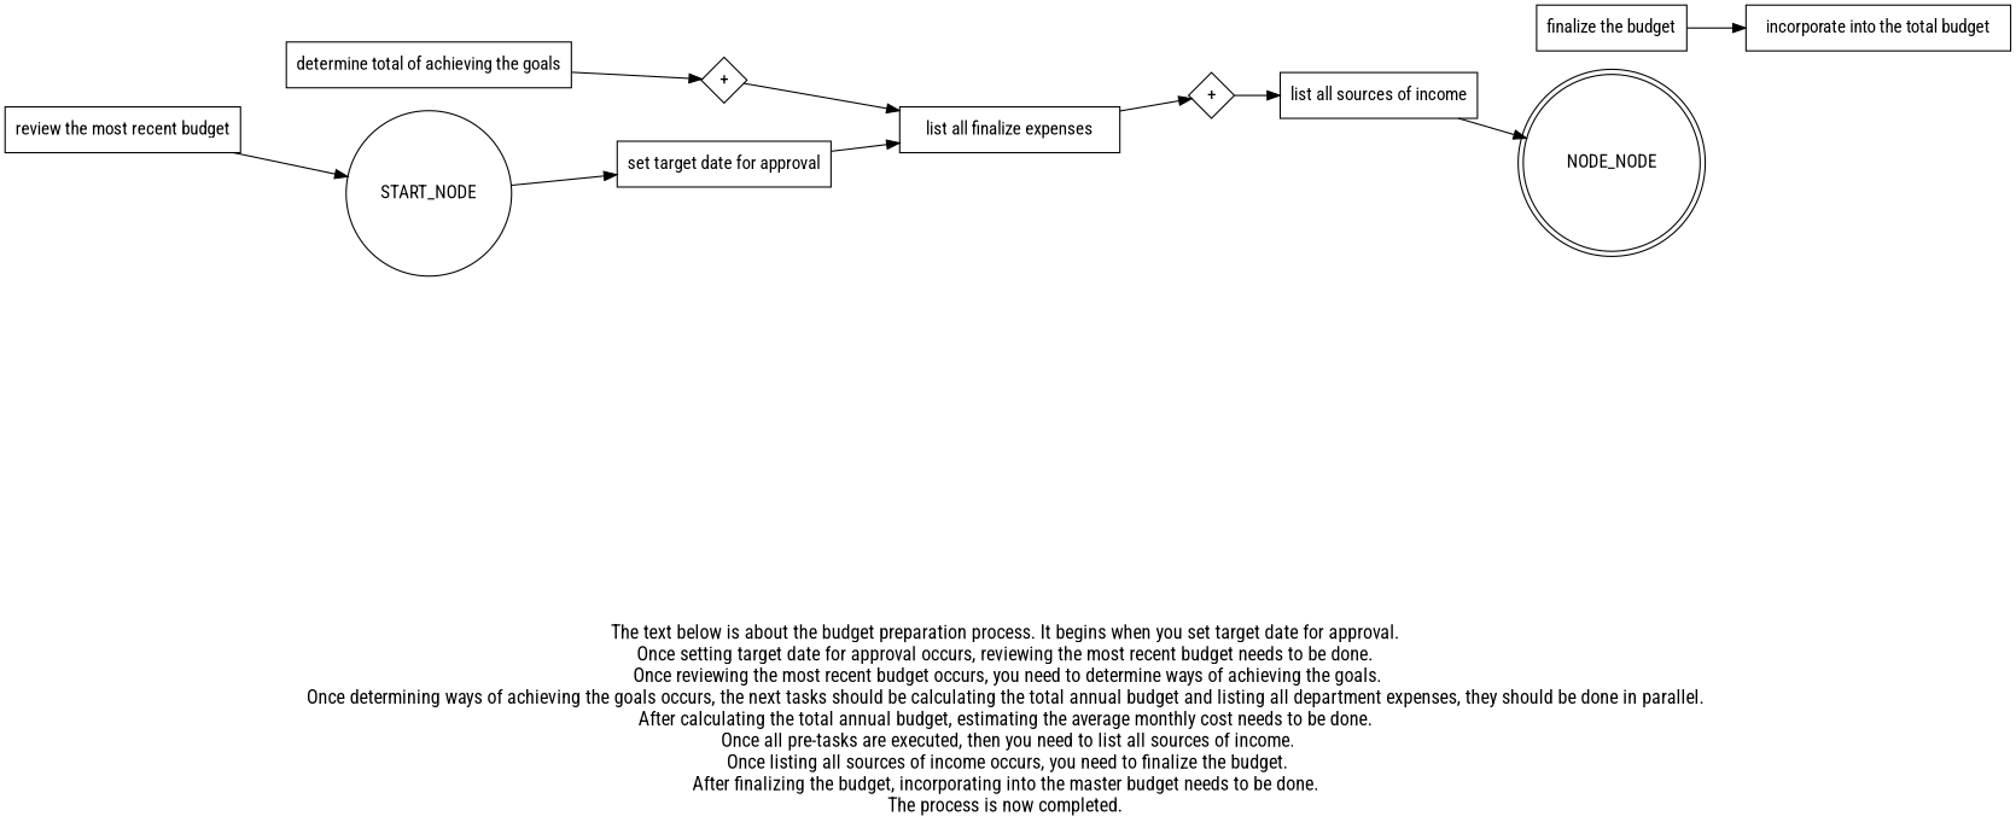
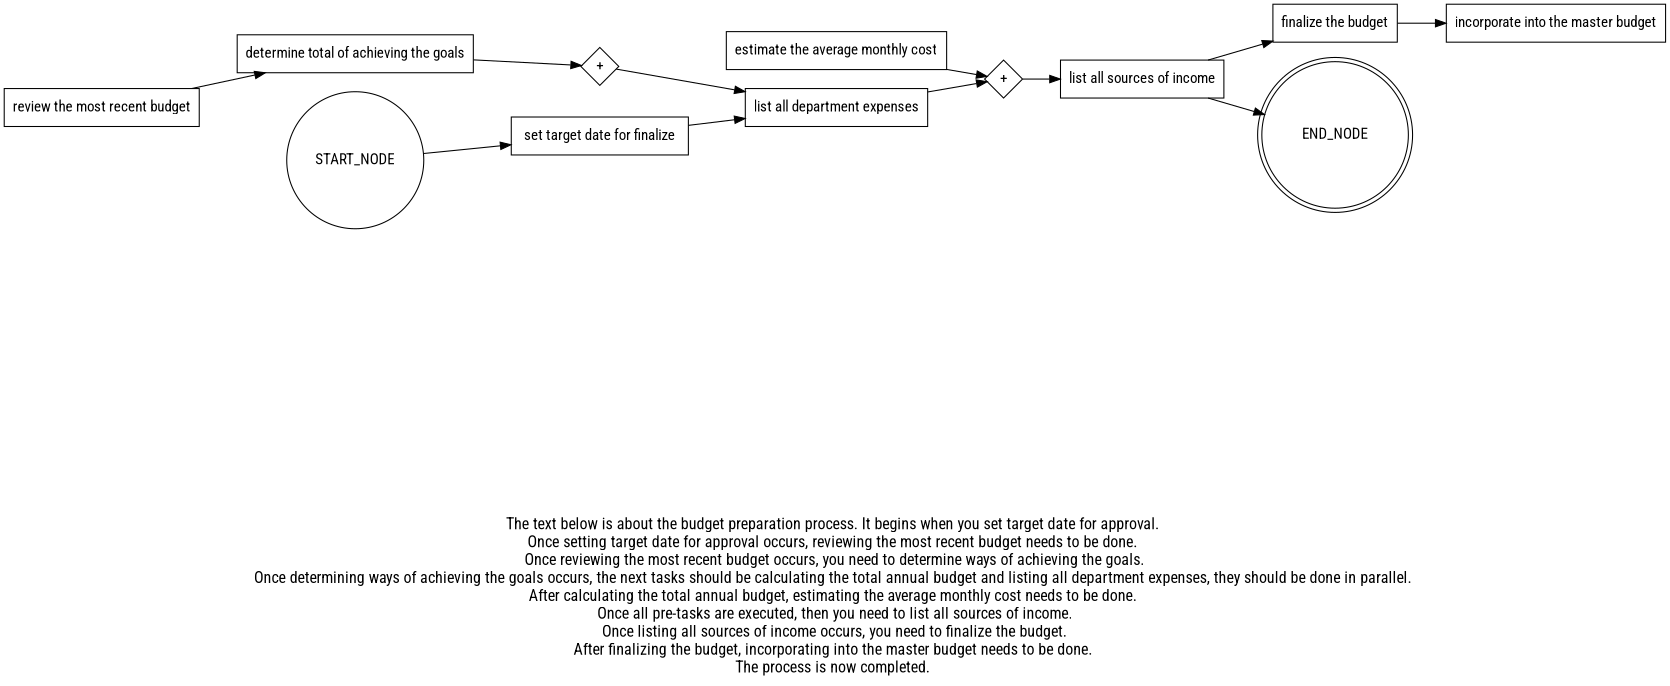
  digraph {
    fontname="Roboto Condensed"
    fontsize=15
    label="\n\n\nThe text below is about the budget preparation process. It begins when you set target date for approval. \nOnce setting target date for approval occurs, reviewing the most recent budget needs to be done. \nOnce reviewing the most recent budget occurs, you need to determine ways of achieving the goals.\nOnce determining ways of achieving the goals occurs, the next tasks should be calculating the total annual budget and listing all department expenses, they should be done in parallel. \nAfter calculating the total annual budget, estimating the average monthly cost needs to be done. \nOnce all pre-tasks are executed, then you need to list all sources of income.\nOnce listing all sources of income occurs, you need to finalize the budget.\nAfter finalizing the budget, incorporating into the master budget needs to be done. \nThe process is now completed. \n"
    rankdir=LR
    node [fontname="Roboto Condensed" shape=box]
    edge [fontname="Roboto Condensed"]
-   "set target date for approval"
+   "set target date for approval" [label="set target date for finalize"]
    "review the most recent budget"
    n3 [label="determine total of achieving the goals"]
    n4 [fixedsize=true label="+" shape=diamond width=0.5]
-   "list all department expenses" [label="list all finalize expenses"]
+   "list all department expenses"
+   "estimate the average monthly cost"
    n7 [fixedsize=true label="+" shape=diamond width=0.5]
    "list all sources of income"
    "finalize the budget"
-   "incorporate into the master budget" [label="incorporate into the total budget"]
-   END_NODE [shape=doublecircle width=0.2 label=NODE_NODE]
+   "incorporate into the master budget"
+   END_NODE [shape=doublecircle width=0.2]
    START_NODE [shape=circle width=0.3]
    subgraph sub_1 {
      "set target date for approval"
      "review the most recent budget"
      n3
      n4
      "list all department expenses"
+     "estimate the average monthly cost"
      n7
      "list all sources of income"
      "finalize the budget"
      "incorporate into the master budget"
    }
    "set target date for approval" -> "list all department expenses"
-   "review the most recent budget" -> START_NODE
+   "review the most recent budget" -> n3
    n3 -> n4
    n4 -> "list all department expenses"
    "list all department expenses" -> n7
+   "estimate the average monthly cost" -> n7
    n7 -> "list all sources of income"
+   "list all sources of income" -> "finalize the budget"
    "list all sources of income" -> END_NODE
    "finalize the budget" -> "incorporate into the master budget"
    START_NODE -> "set target date for approval"
  }
